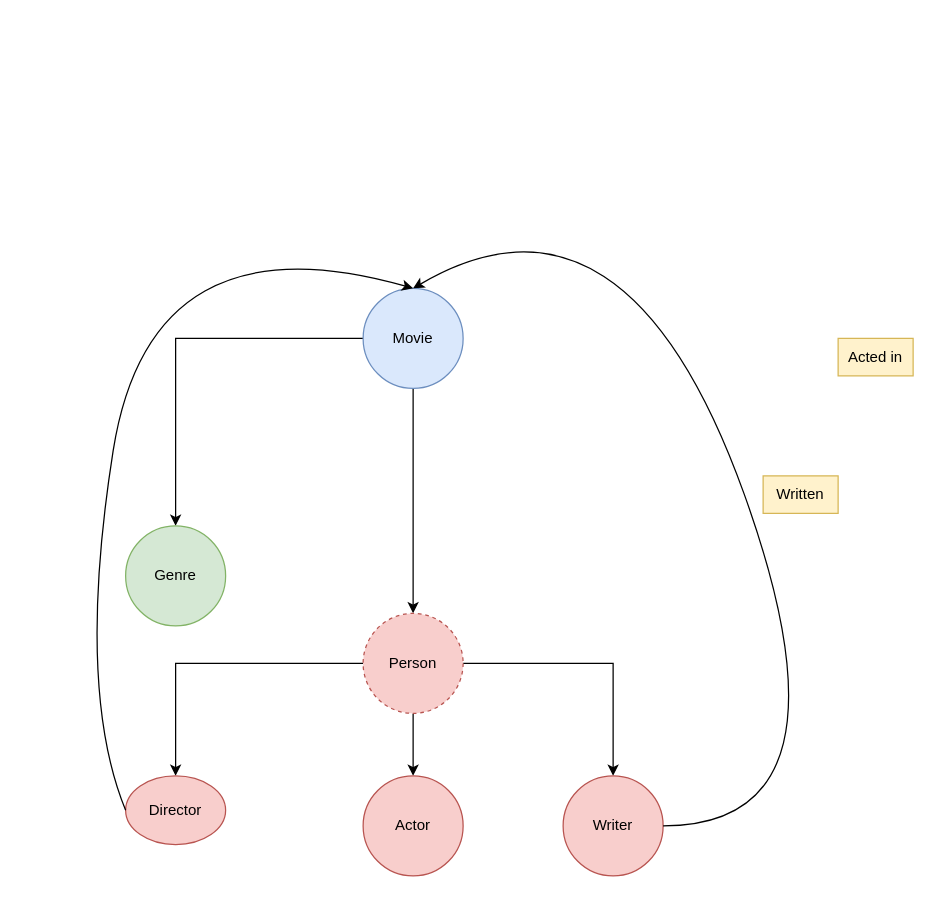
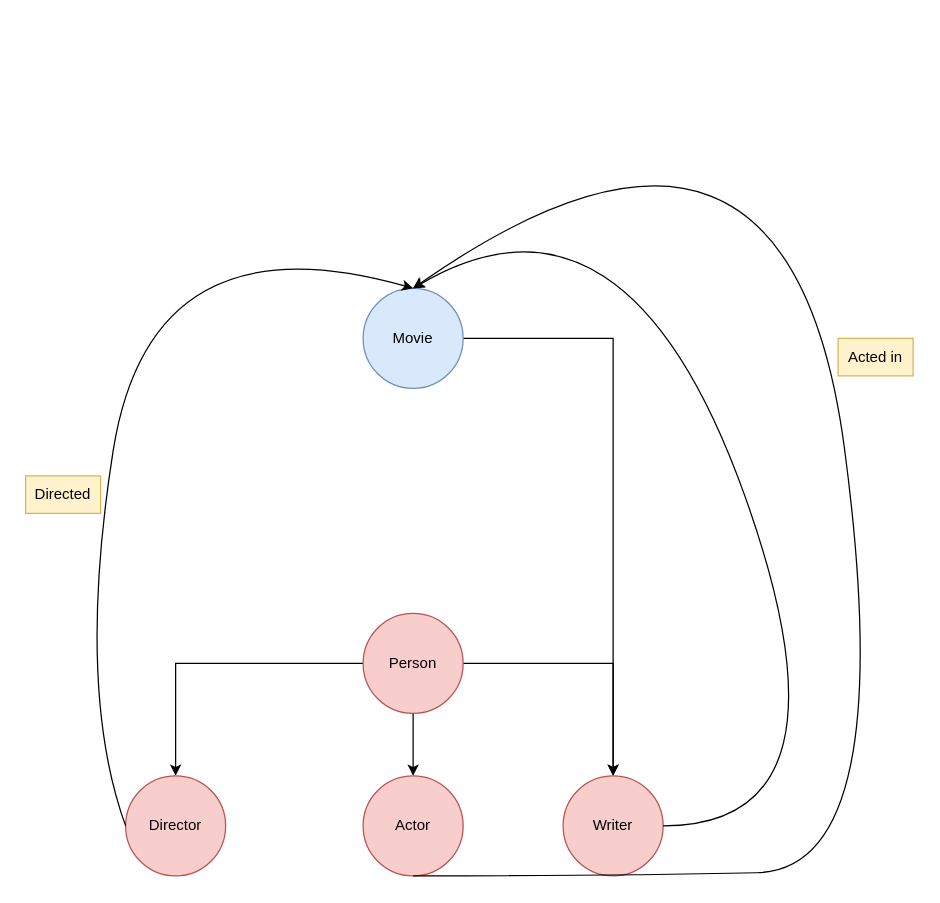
  <mxCell id="0" />
  <mxCell id="1" parent="0" />
- <mxCell id="2" style="edgeStyle=orthogonalEdgeStyle;rounded=0;orthogonalLoop=1;jettySize=auto;html=1;entryX=0.5;entryY=0;entryDx=0;entryDy=0;" parent="1" source="4" target="9" edge="1"><mxGeometry relative="1" as="geometry" /></mxCell>
- <mxCell id="3" style="edgeStyle=orthogonalEdgeStyle;rounded=0;orthogonalLoop=1;jettySize=auto;html=1;" parent="1" source="4" target="5" edge="1"><mxGeometry relative="1" as="geometry" /></mxCell>
+ <mxCell id="2" style="edgeStyle=orthogonalEdgeStyle;rounded=0;orthogonalLoop=1;jettySize=auto;html=1;" parent="1" source="4" target="12" edge="1"><mxGeometry relative="1" as="geometry" /></mxCell>
  <mxCell id="4" value="Movie" style="ellipse;whiteSpace=wrap;html=1;aspect=fixed;fillColor=#dae8fc;strokeColor=#6c8ebf;" parent="1" vertex="1"><mxGeometry x="290" y="230" width="80" height="80" as="geometry" /></mxCell>
- <mxCell id="5" value="Genre" style="ellipse;whiteSpace=wrap;html=1;aspect=fixed;fillColor=#d5e8d4;strokeColor=#82b366;" parent="1" vertex="1"><mxGeometry x="100" y="420" width="80" height="80" as="geometry" /></mxCell>
  <mxCell id="6" style="edgeStyle=orthogonalEdgeStyle;rounded=0;orthogonalLoop=1;jettySize=auto;html=1;" parent="1" source="9" target="10" edge="1"><mxGeometry relative="1" as="geometry" /></mxCell>
  <mxCell id="7" style="edgeStyle=orthogonalEdgeStyle;rounded=0;orthogonalLoop=1;jettySize=auto;html=1;entryX=0.5;entryY=0;entryDx=0;entryDy=0;" parent="1" source="9" target="12" edge="1"><mxGeometry relative="1" as="geometry" /></mxCell>
  <mxCell id="8" style="edgeStyle=orthogonalEdgeStyle;rounded=0;orthogonalLoop=1;jettySize=auto;html=1;" parent="1" source="9" target="11" edge="1"><mxGeometry relative="1" as="geometry" /></mxCell>
- <mxCell id="9" value="Person" style="ellipse;whiteSpace=wrap;html=1;aspect=fixed;fillColor=#f8cecc;strokeColor=#b85450;dashed=1;" parent="1" vertex="1"><mxGeometry x="290" y="490" width="80" height="80" as="geometry" /></mxCell>
- <mxCell id="10" value="Director" style="ellipse;whiteSpace=wrap;html=1;aspect=fixed;fillColor=#f8cecc;strokeColor=#b85450;" parent="1" vertex="1"><mxGeometry x="100" y="620" width="80" height="55" as="geometry" /></mxCell>
+ <mxCell id="9" value="Person" style="ellipse;whiteSpace=wrap;html=1;aspect=fixed;fillColor=#f8cecc;strokeColor=#b85450;" parent="1" vertex="1"><mxGeometry x="290" y="490" width="80" height="80" as="geometry" /></mxCell>
+ <mxCell id="10" value="Director" style="ellipse;whiteSpace=wrap;html=1;aspect=fixed;fillColor=#f8cecc;strokeColor=#b85450;" parent="1" vertex="1"><mxGeometry x="100" y="620" width="80" height="80" as="geometry" /></mxCell>
  <mxCell id="11" value="Actor" style="ellipse;whiteSpace=wrap;html=1;aspect=fixed;fillColor=#f8cecc;strokeColor=#b85450;" parent="1" vertex="1"><mxGeometry x="290" y="620" width="80" height="80" as="geometry" /></mxCell>
  <mxCell id="12" value="Writer" style="ellipse;whiteSpace=wrap;html=1;aspect=fixed;fillColor=#f8cecc;strokeColor=#b85450;" parent="1" vertex="1"><mxGeometry x="450" y="620" width="80" height="80" as="geometry" /></mxCell>
  <mxCell id="13" value="" style="curved=1;endArrow=classic;html=1;rounded=0;exitX=0;exitY=0.5;exitDx=0;exitDy=0;entryX=0.5;entryY=0;entryDx=0;entryDy=0;" parent="1" source="10" target="4" edge="1"><mxGeometry width="50" height="50" relative="1" as="geometry"><mxPoint x="10" y="550" as="sourcePoint" /><mxPoint x="60" y="500" as="targetPoint" /><Array as="points"><mxPoint x="60" y="550" /><mxPoint x="120" y="170" /></Array></mxGeometry></mxCell>
+ <mxCell id="14" value="Directed" style="text;html=1;strokeColor=#d6b656;fillColor=#fff2cc;align=center;verticalAlign=middle;whiteSpace=wrap;rounded=0;" parent="1" vertex="1"><mxGeometry x="20" y="380" width="60" height="30" as="geometry" /></mxCell>
  <mxCell id="15" value="" style="curved=1;endArrow=classic;html=1;rounded=0;" parent="1" source="12" edge="1"><mxGeometry width="50" height="50" relative="1" as="geometry"><mxPoint x="640" y="660" as="sourcePoint" /><mxPoint x="330" y="230" as="targetPoint" /><Array as="points"><mxPoint x="690" y="660" /><mxPoint x="500" y="130" /></Array></mxGeometry></mxCell>
- <mxCell id="16" value="Written" style="text;html=1;strokeColor=#d6b656;fillColor=#fff2cc;align=center;verticalAlign=middle;whiteSpace=wrap;rounded=0;" parent="1" vertex="1"><mxGeometry x="610" y="380" width="60" height="30" as="geometry" /></mxCell>
+ <mxCell id="17" value="" style="curved=1;endArrow=classic;html=1;rounded=0;exitX=0.5;exitY=1;exitDx=0;exitDy=0;entryX=0.5;entryY=0;entryDx=0;entryDy=0;" parent="1" source="11" target="4" edge="1"><mxGeometry width="50" height="50" relative="1" as="geometry"><mxPoint x="670" y="695" as="sourcePoint" /><mxPoint x="720" y="645" as="targetPoint" /><Array as="points"><mxPoint x="490" y="700" /><mxPoint x="720" y="695" /><mxPoint x="630" y="20" /></Array></mxGeometry></mxCell>
  <mxCell id="18" value="Acted in" style="text;html=1;strokeColor=#d6b656;fillColor=#fff2cc;align=center;verticalAlign=middle;whiteSpace=wrap;rounded=0;" parent="1" vertex="1"><mxGeometry x="670" y="270" width="60" height="30" as="geometry" /></mxCell>
